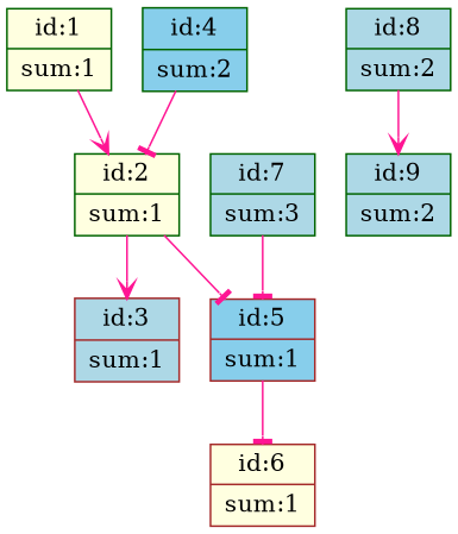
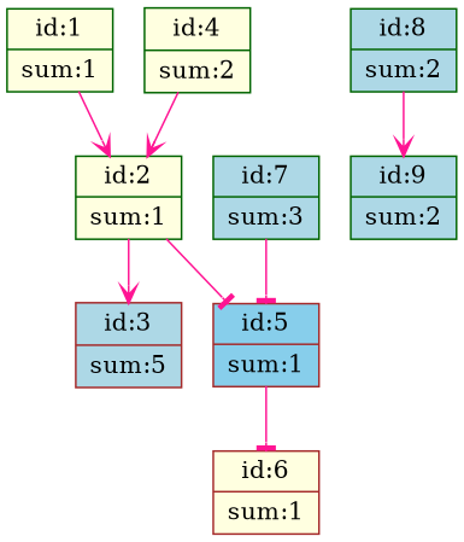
  digraph {
    node [color=darkgreen fillcolor=lightblue shape=record style=filled]
    edge [arrowhead=tee color=deeppink]
    n1 [fillcolor=lightyellow label="{id:1|sum:1}"]
    n2 [fillcolor=lightyellow label="{id:2|sum:1}"]
-   n3 [color=brown label="{id:3|sum:1}"]
+   n3 [color=brown label="{id:3|sum:5}"]
    n4 [color=brown fillcolor=skyblue label="{id:5|sum:1}"]
-   n5 [fillcolor=skyblue label="{id:4|sum:2}"]
+   n5 [fillcolor=lightyellow label="{id:4|sum:2}"]
    n6 [color=brown fillcolor=lightyellow label="{id:6|sum:1}"]
    n7 [label="{id:7|sum:3}"]
    n8 [label="{id:8|sum:2}"]
    n9 [label="{id:9|sum:2}"]
    n1 -> n2 [arrowhead=vee]
    n2 -> n3 [arrowhead=vee]
    n2 -> n4
    n4 -> n6
-   n5 -> n2
+   n5 -> n2 [arrowhead=vee]
    n7 -> n4
    n8 -> n9 [arrowhead=vee]
  }
